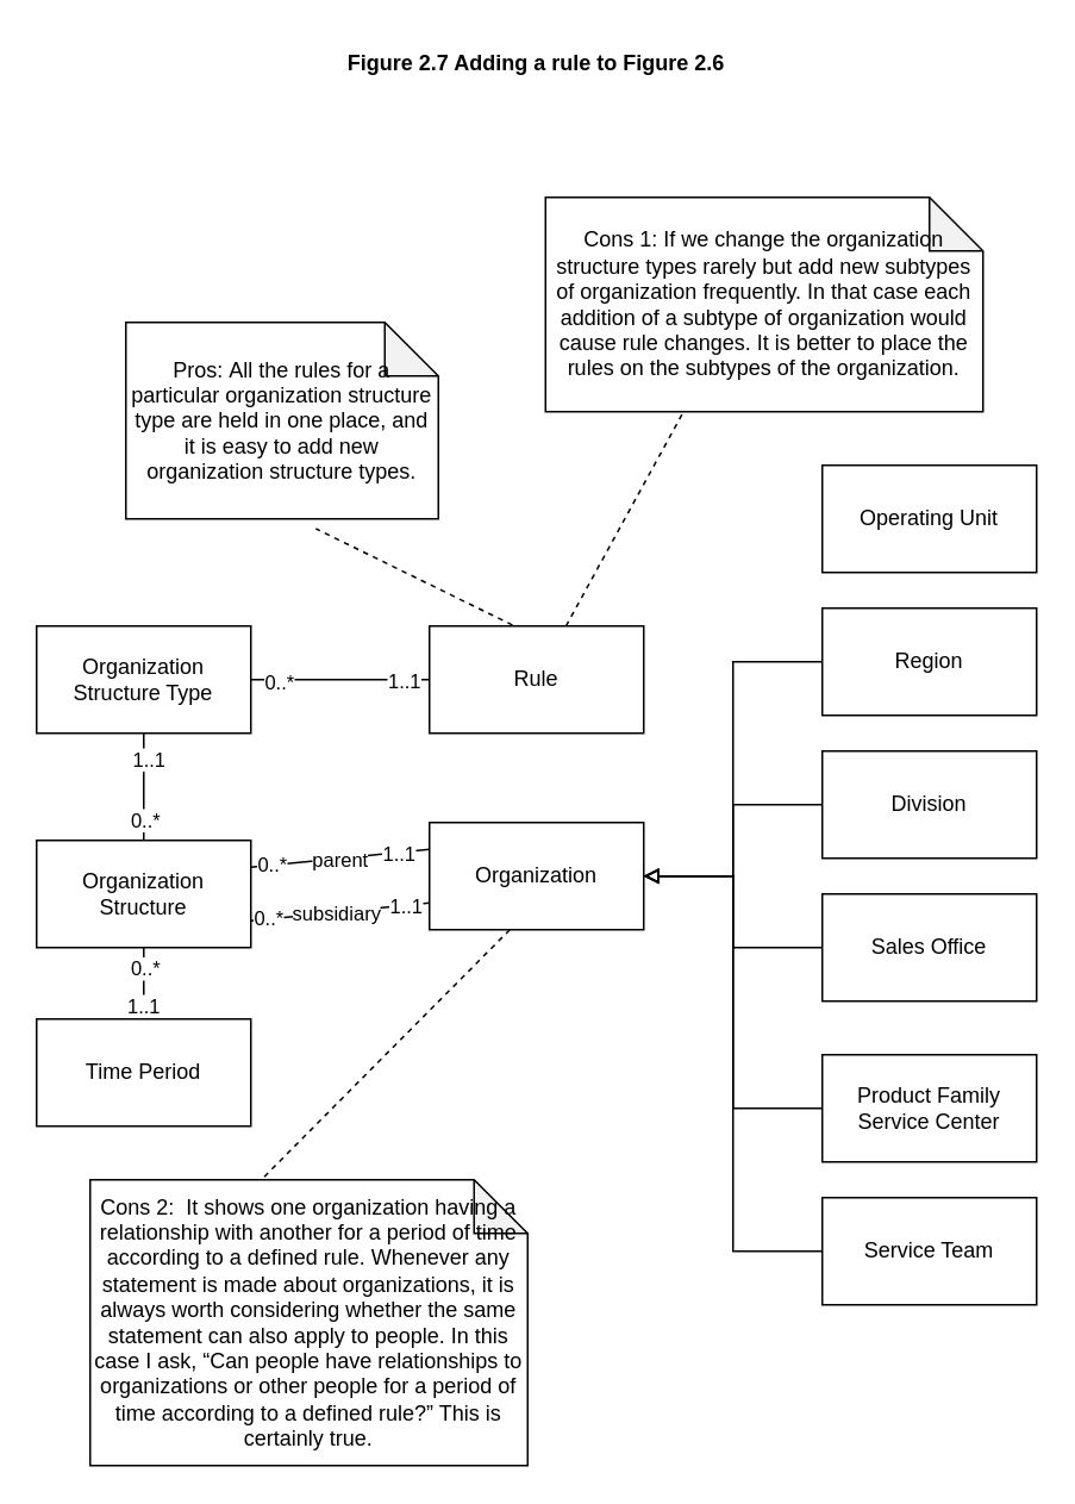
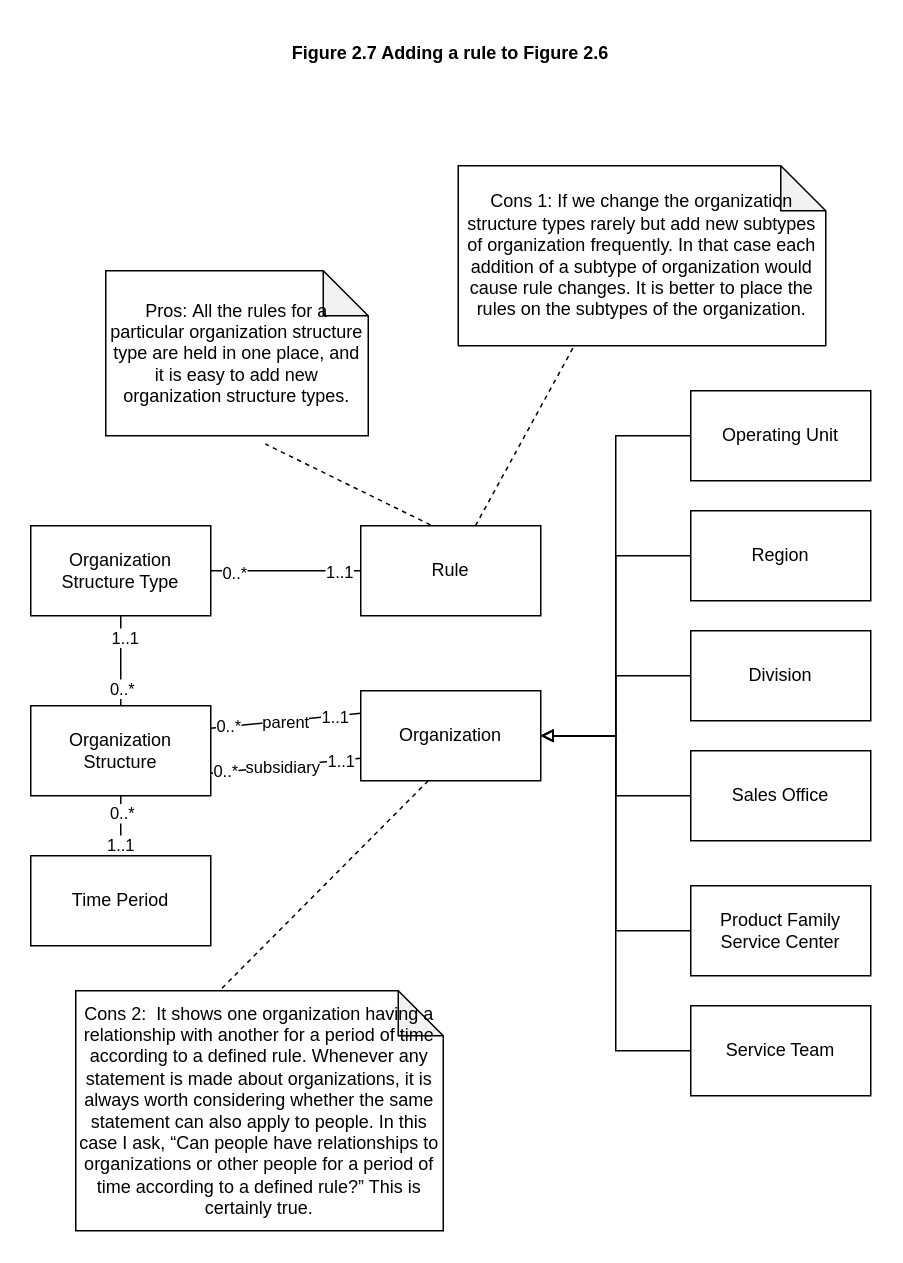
  <mxCell id="0" />
  <mxCell id="1" parent="0" />
  <mxCell id="2" value="Organization" style="rounded=0;whiteSpace=wrap;html=1;" parent="1" vertex="1"><mxGeometry x="240" y="460" width="120" height="60" as="geometry" /></mxCell>
+ <mxCell id="3" value="" style="edgeStyle=elbowEdgeStyle;elbow=horizontal;endArrow=block;html=1;rounded=0;endFill=0;exitX=0;exitY=0.5;exitDx=0;exitDy=0;" parent="1" source="5" target="2" edge="1"><mxGeometry width="50" height="50" relative="1" as="geometry"><mxPoint x="590" y="530" as="sourcePoint" /><mxPoint x="350" y="490" as="targetPoint" /></mxGeometry></mxCell>
  <mxCell id="4" value="Region" style="rounded=0;whiteSpace=wrap;html=1;" parent="1" vertex="1"><mxGeometry x="460" y="340" width="120" height="60" as="geometry" /></mxCell>
  <mxCell id="5" value="Operating Unit" style="rounded=0;whiteSpace=wrap;html=1;" parent="1" vertex="1"><mxGeometry x="460" y="260" width="120" height="60" as="geometry" /></mxCell>
  <mxCell id="6" value="Division" style="rounded=0;whiteSpace=wrap;html=1;" parent="1" vertex="1"><mxGeometry x="460" y="420" width="120" height="60" as="geometry" /></mxCell>
  <mxCell id="7" value="Sales Office" style="rounded=0;whiteSpace=wrap;html=1;" parent="1" vertex="1"><mxGeometry x="460" y="500" width="120" height="60" as="geometry" /></mxCell>
  <mxCell id="8" value="" style="edgeStyle=elbowEdgeStyle;elbow=horizontal;endArrow=block;html=1;rounded=0;endFill=0;exitX=0;exitY=0.5;exitDx=0;exitDy=0;" parent="1" source="4" target="2" edge="1"><mxGeometry width="50" height="50" relative="1" as="geometry"><mxPoint x="460" y="460" as="sourcePoint" /><mxPoint x="350" y="490" as="targetPoint" /><Array as="points" /></mxGeometry></mxCell>
  <mxCell id="9" value="" style="edgeStyle=elbowEdgeStyle;elbow=horizontal;endArrow=block;html=1;rounded=0;exitX=0;exitY=0.5;exitDx=0;exitDy=0;endFill=0;entryX=1;entryY=0.5;entryDx=0;entryDy=0;" parent="1" source="6" target="2" edge="1"><mxGeometry width="50" height="50" relative="1" as="geometry"><mxPoint x="630" y="620" as="sourcePoint" /><mxPoint x="350" y="490" as="targetPoint" /></mxGeometry></mxCell>
  <mxCell id="10" value="" style="edgeStyle=elbowEdgeStyle;elbow=horizontal;endArrow=block;html=1;rounded=0;endFill=0;" parent="1" source="7" target="2" edge="1"><mxGeometry width="50" height="50" relative="1" as="geometry"><mxPoint x="650" y="540" as="sourcePoint" /><mxPoint x="350" y="490" as="targetPoint" /></mxGeometry></mxCell>
  <mxCell id="11" value="Organization Structure" style="rounded=0;whiteSpace=wrap;html=1;" parent="1" vertex="1"><mxGeometry x="20" y="470" width="120" height="60" as="geometry" /></mxCell>
  <mxCell id="12" value="" style="endArrow=none;html=1;rounded=0;exitX=1;exitY=0.25;exitDx=0;exitDy=0;entryX=0;entryY=0.25;entryDx=0;entryDy=0;" parent="1" source="11" target="2" edge="1"><mxGeometry width="50" height="50" relative="1" as="geometry"><mxPoint x="190" y="600" as="sourcePoint" /><mxPoint x="240" y="550" as="targetPoint" /></mxGeometry></mxCell>
  <mxCell id="13" value="0..*" style="edgeLabel;html=1;align=center;verticalAlign=middle;resizable=0;points=[];" parent="12" vertex="1" connectable="0"><mxGeometry x="-0.837" y="1" relative="1" as="geometry"><mxPoint x="4" as="offset" /></mxGeometry></mxCell>
  <mxCell id="14" value="1..1" style="edgeLabel;html=1;align=center;verticalAlign=middle;resizable=0;points=[];" parent="12" vertex="1" connectable="0"><mxGeometry x="0.644" y="-1" relative="1" as="geometry"><mxPoint as="offset" /></mxGeometry></mxCell>
  <mxCell id="15" value="parent" style="edgeLabel;html=1;align=center;verticalAlign=middle;resizable=0;points=[];" parent="12" vertex="1" connectable="0"><mxGeometry x="-0.148" relative="1" as="geometry"><mxPoint x="7" as="offset" /></mxGeometry></mxCell>
  <mxCell id="16" value="" style="endArrow=none;html=1;rounded=0;exitX=1;exitY=0.75;exitDx=0;exitDy=0;entryX=0;entryY=0.75;entryDx=0;entryDy=0;" parent="1" source="11" target="2" edge="1"><mxGeometry width="50" height="50" relative="1" as="geometry"><mxPoint x="160" y="485" as="sourcePoint" /><mxPoint x="220" y="500" as="targetPoint" /></mxGeometry></mxCell>
  <mxCell id="17" value="0..*" style="edgeLabel;html=1;align=center;verticalAlign=middle;resizable=0;points=[];" parent="16" vertex="1" connectable="0"><mxGeometry x="-0.794" y="1" relative="1" as="geometry"><mxPoint as="offset" /></mxGeometry></mxCell>
  <mxCell id="18" value="1..1" style="edgeLabel;html=1;align=center;verticalAlign=middle;resizable=0;points=[];" parent="16" vertex="1" connectable="0"><mxGeometry x="0.738" relative="1" as="geometry"><mxPoint as="offset" /></mxGeometry></mxCell>
  <mxCell id="19" value="subsidiary" style="edgeLabel;html=1;align=center;verticalAlign=middle;resizable=0;points=[];" parent="16" vertex="1" connectable="0"><mxGeometry x="-0.047" relative="1" as="geometry"><mxPoint as="offset" /></mxGeometry></mxCell>
  <mxCell id="20" value="" style="edgeStyle=orthogonalEdgeStyle;rounded=0;orthogonalLoop=1;jettySize=auto;html=1;endArrow=none;endFill=0;" edge="1" parent="1" source="23" target="39"><mxGeometry relative="1" as="geometry" /></mxCell>
  <mxCell id="21" value="1..1" style="edgeLabel;html=1;align=center;verticalAlign=middle;resizable=0;points=[];" vertex="1" connectable="0" parent="20"><mxGeometry x="0.78" relative="1" as="geometry"><mxPoint x="-4" as="offset" /></mxGeometry></mxCell>
  <mxCell id="22" value="0..*" style="edgeLabel;html=1;align=center;verticalAlign=middle;resizable=0;points=[];" vertex="1" connectable="0" parent="20"><mxGeometry x="-0.817" y="-1" relative="1" as="geometry"><mxPoint x="6" as="offset" /></mxGeometry></mxCell>
  <mxCell id="23" value="Organization Structure Type" style="rounded=0;whiteSpace=wrap;html=1;" parent="1" vertex="1"><mxGeometry x="20" y="350" width="120" height="60" as="geometry" /></mxCell>
  <mxCell id="24" value="Time Period" style="rounded=0;whiteSpace=wrap;html=1;" parent="1" vertex="1"><mxGeometry x="20" y="570" width="120" height="60" as="geometry" /></mxCell>
  <mxCell id="25" value="" style="endArrow=none;html=1;rounded=0;entryX=0.5;entryY=1;entryDx=0;entryDy=0;exitX=0.5;exitY=0;exitDx=0;exitDy=0;" parent="1" source="11" target="23" edge="1"><mxGeometry width="50" height="50" relative="1" as="geometry"><mxPoint x="220" y="510" as="sourcePoint" /><mxPoint x="270" y="460" as="targetPoint" /></mxGeometry></mxCell>
  <mxCell id="26" value="1..1" style="edgeLabel;html=1;align=center;verticalAlign=middle;resizable=0;points=[];" parent="25" vertex="1" connectable="0"><mxGeometry x="0.524" y="-2" relative="1" as="geometry"><mxPoint as="offset" /></mxGeometry></mxCell>
  <mxCell id="27" value="0..*" style="edgeLabel;html=1;align=center;verticalAlign=middle;resizable=0;points=[];" parent="25" vertex="1" connectable="0"><mxGeometry x="-0.608" y="1" relative="1" as="geometry"><mxPoint x="1" as="offset" /></mxGeometry></mxCell>
  <mxCell id="28" value="" style="endArrow=none;html=1;rounded=0;entryX=0.5;entryY=1;entryDx=0;entryDy=0;exitX=0.5;exitY=0;exitDx=0;exitDy=0;" parent="1" source="24" target="11" edge="1"><mxGeometry width="50" height="50" relative="1" as="geometry"><mxPoint x="90" y="470" as="sourcePoint" /><mxPoint x="90" y="430" as="targetPoint" /></mxGeometry></mxCell>
  <mxCell id="29" value="0..*" style="edgeLabel;html=1;align=center;verticalAlign=middle;resizable=0;points=[];" parent="28" vertex="1" connectable="0"><mxGeometry x="0.454" relative="1" as="geometry"><mxPoint as="offset" /></mxGeometry></mxCell>
  <mxCell id="30" value="1..1" style="edgeLabel;html=1;align=center;verticalAlign=middle;resizable=0;points=[];" parent="28" vertex="1" connectable="0"><mxGeometry x="-0.618" y="1" relative="1" as="geometry"><mxPoint as="offset" /></mxGeometry></mxCell>
  <mxCell id="31" value="Service Team" style="rounded=0;whiteSpace=wrap;html=1;" parent="1" vertex="1"><mxGeometry x="460" y="670" width="120" height="60" as="geometry" /></mxCell>
  <mxCell id="32" value="" style="edgeStyle=elbowEdgeStyle;elbow=horizontal;endArrow=block;html=1;rounded=0;endFill=0;exitX=0;exitY=0.5;exitDx=0;exitDy=0;entryX=1;entryY=0.5;entryDx=0;entryDy=0;" parent="1" source="31" target="2" edge="1"><mxGeometry width="50" height="50" relative="1" as="geometry"><mxPoint x="470" y="610" as="sourcePoint" /><mxPoint x="370" y="500" as="targetPoint" /></mxGeometry></mxCell>
  <mxCell id="33" value="Product Family Service Center" style="rounded=0;whiteSpace=wrap;html=1;" parent="1" vertex="1"><mxGeometry x="460" y="590" width="120" height="60" as="geometry" /></mxCell>
  <mxCell id="34" value="" style="edgeStyle=elbowEdgeStyle;elbow=horizontal;endArrow=block;html=1;rounded=0;endFill=0;exitX=0;exitY=0.5;exitDx=0;exitDy=0;" parent="1" source="33" edge="1"><mxGeometry width="50" height="50" relative="1" as="geometry"><mxPoint x="470" y="750" as="sourcePoint" /><mxPoint x="360" y="490" as="targetPoint" /></mxGeometry></mxCell>
  <mxCell id="35" value="Pros:&amp;nbsp;All the rules for a particular organization structure type are held in one place, and it is easy to add new organization structure types." style="shape=note;whiteSpace=wrap;html=1;backgroundOutline=1;darkOpacity=0.05;" parent="1" vertex="1"><mxGeometry x="70" y="180" width="175" height="110" as="geometry" /></mxCell>
  <mxCell id="36" value="Cons 2:&amp;nbsp;&amp;nbsp;It&amp;nbsp;shows one organization having a relationship with another for a period of time according to a defined rule. Whenever any statement is made about organizations, it is always worth considering whether the same statement can also apply to people. In this case I ask, “Can people have relationships to organizations or other people for a period of time according to a defined rule?” This is certainly true." style="shape=note;whiteSpace=wrap;html=1;backgroundOutline=1;darkOpacity=0.05;" parent="1" vertex="1"><mxGeometry x="50" y="660" width="245" height="160" as="geometry" /></mxCell>
  <mxCell id="37" value="" style="endArrow=none;dashed=1;html=1;rounded=0;exitX=0.387;exitY=-0.01;exitDx=0;exitDy=0;entryX=0.608;entryY=1.05;entryDx=0;entryDy=0;entryPerimeter=0;exitPerimeter=0;" parent="1" source="39" target="35" edge="1"><mxGeometry width="50" height="50" relative="1" as="geometry"><mxPoint x="30" y="500" as="sourcePoint" /><mxPoint x="-5" y="310" as="targetPoint" /></mxGeometry></mxCell>
  <mxCell id="38" value="" style="endArrow=none;dashed=1;html=1;rounded=0;entryX=0.391;entryY=0;entryDx=0;entryDy=0;entryPerimeter=0;exitX=0.375;exitY=1;exitDx=0;exitDy=0;exitPerimeter=0;" parent="1" source="2" target="36" edge="1"><mxGeometry width="50" height="50" relative="1" as="geometry"><mxPoint x="152.04" y="382.98" as="sourcePoint" /><mxPoint x="200" y="340" as="targetPoint" /></mxGeometry></mxCell>
  <mxCell id="39" value="Rule" style="rounded=0;whiteSpace=wrap;html=1;" vertex="1" parent="1"><mxGeometry x="240" y="350" width="120" height="60" as="geometry" /></mxCell>
  <mxCell id="40" value="&lt;b&gt;Figure 2.7 Adding a rule to Figure 2.6&lt;/b&gt;" style="text;html=1;strokeColor=none;fillColor=none;align=center;verticalAlign=middle;whiteSpace=wrap;rounded=0;" vertex="1" parent="1"><mxGeometry x="190" y="20" width="220" height="30" as="geometry" /></mxCell>
  <mxCell id="41" value="Cons 1:&amp;nbsp;If we change the organization structure types rarely but add new subtypes of organization frequently. In that case each addition of a subtype of organization would cause rule changes. It is better to place the rules on the subtypes of the organization." style="shape=note;whiteSpace=wrap;html=1;backgroundOutline=1;darkOpacity=0.05;" vertex="1" parent="1"><mxGeometry x="305" y="110" width="245" height="120" as="geometry" /></mxCell>
  <mxCell id="42" value="" style="endArrow=none;dashed=1;html=1;rounded=0;entryX=0.316;entryY=0.998;entryDx=0;entryDy=0;entryPerimeter=0;" edge="1" parent="1" source="39" target="41"><mxGeometry width="50" height="50" relative="1" as="geometry"><mxPoint x="296.44" y="359.4" as="sourcePoint" /><mxPoint x="225.92" y="305.5" as="targetPoint" /></mxGeometry></mxCell>
